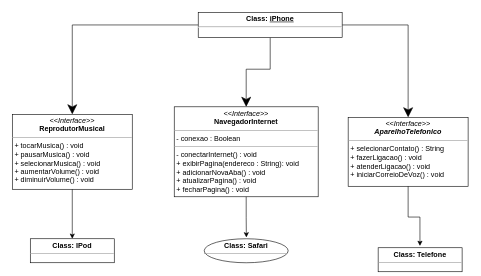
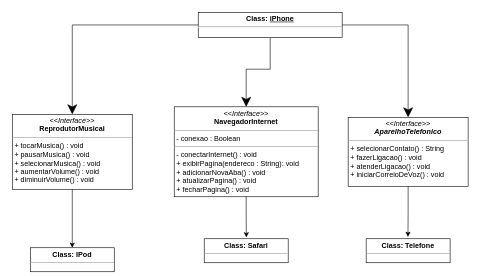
  <mxCell id="0" />
  <mxCell id="1" parent="0" />
  <mxCell id="2" value="&lt;p style=&quot;margin:0px;margin-top:4px;text-align:center;&quot;&gt;&lt;i&gt;&amp;lt;&amp;lt;Interface&amp;gt;&amp;gt;&lt;/i&gt;&lt;br&gt;&lt;b&gt;ReprodutorMusical&lt;/b&gt;&lt;/p&gt;&lt;hr size=&quot;1&quot;&gt;&lt;p style=&quot;margin:0px;margin-left:4px;&quot;&gt;&lt;/p&gt;&lt;p style=&quot;margin:0px;margin-left:4px;&quot;&gt;+ tocarMusica() : void&lt;br&gt;+ pausarMusica() : void&lt;/p&gt;&lt;p style=&quot;margin:0px;margin-left:4px;&quot;&gt;+ selecionarMusica() : void&lt;/p&gt;&lt;p style=&quot;margin:0px;margin-left:4px;&quot;&gt;+ aumentarVolume() : void&lt;/p&gt;&lt;p style=&quot;margin:0px;margin-left:4px;&quot;&gt;+ diminuirVolume() : void&lt;/p&gt;" style="verticalAlign=top;align=left;overflow=fill;fontSize=12;fontFamily=Helvetica;html=1;whiteSpace=wrap;flipV=0;flipH=1;" vertex="1" parent="1"><mxGeometry x="20" y="190" width="200" height="125" as="geometry" /></mxCell>
  <mxCell id="3" value="&lt;p style=&quot;margin:0px;margin-top:4px;text-align:center;&quot;&gt;&lt;i&gt;&amp;lt;&amp;lt;Interface&amp;gt;&amp;gt;&lt;br&gt;&lt;/i&gt;&lt;i style=&quot;background-color: initial;&quot;&gt;&lt;b&gt;AparelhoTelefonico&lt;/b&gt;&lt;/i&gt;&lt;/p&gt;&lt;hr size=&quot;1&quot;&gt;&lt;p style=&quot;margin:0px;margin-left:4px;&quot;&gt;+ selecionarContato() : String&lt;br&gt;+ fazerLigacao() : void&lt;/p&gt;&lt;p style=&quot;margin:0px;margin-left:4px;&quot;&gt;+ atenderLigacao() : void&lt;/p&gt;&lt;p style=&quot;margin:0px;margin-left:4px;&quot;&gt;+ iniciarCorreioDeVoz() : void&lt;/p&gt;" style="verticalAlign=top;align=left;overflow=fill;fontSize=12;fontFamily=Helvetica;html=1;whiteSpace=wrap;flipV=0;flipH=1;" vertex="1" parent="1"><mxGeometry x="580" y="195" width="200" height="115" as="geometry" /></mxCell>
  <mxCell id="4" value="&lt;p style=&quot;margin:0px;margin-top:4px;text-align:center;&quot;&gt;&lt;i&gt;&amp;lt;&amp;lt;Interface&amp;gt;&amp;gt;&lt;/i&gt;&lt;br&gt;&lt;b&gt;NavegadorInternet&lt;/b&gt;&lt;/p&gt;&lt;hr size=&quot;1&quot;&gt;&lt;p style=&quot;margin:0px;margin-left:4px;&quot;&gt;- conexao : Boolean&lt;br&gt;&lt;/p&gt;&lt;hr size=&quot;1&quot;&gt;&lt;p style=&quot;margin:0px;margin-left:4px;&quot;&gt;- conectarInternet() : void&lt;br&gt;+ exibirPagina(endereco : String): void&lt;/p&gt;&lt;p style=&quot;margin:0px;margin-left:4px;&quot;&gt;+ adicionarNovaAba() : void&lt;/p&gt;&lt;p style=&quot;margin:0px;margin-left:4px;&quot;&gt;+ atualizarPagina() : void&lt;/p&gt;&lt;p style=&quot;margin:0px;margin-left:4px;&quot;&gt;+ fecharPagina() : void&lt;/p&gt;" style="verticalAlign=top;align=left;overflow=fill;fontSize=12;fontFamily=Helvetica;html=1;whiteSpace=wrap;flipV=0;flipH=1;" vertex="1" parent="1"><mxGeometry x="290" y="177.5" width="240" height="150" as="geometry" /></mxCell>
  <mxCell id="5" style="edgeStyle=orthogonalEdgeStyle;rounded=0;orthogonalLoop=1;jettySize=auto;html=1;startSize=14;endSize=14;" edge="1" parent="1" source="8" target="2"><mxGeometry relative="1" as="geometry" /></mxCell>
  <mxCell id="6" style="edgeStyle=orthogonalEdgeStyle;rounded=0;orthogonalLoop=1;jettySize=auto;html=1;startSize=14;endSize=14;" edge="1" parent="1" source="8" target="3"><mxGeometry relative="1" as="geometry" /></mxCell>
  <mxCell id="7" style="edgeStyle=orthogonalEdgeStyle;rounded=0;orthogonalLoop=1;jettySize=auto;html=1;startSize=14;endSize=14;" edge="1" parent="1" source="8" target="4"><mxGeometry relative="1" as="geometry" /></mxCell>
  <mxCell id="8" value="&lt;p style=&quot;margin: 4px 0px 0px; text-align: center;&quot;&gt;&lt;b style=&quot;&quot;&gt;Class:&amp;nbsp;&lt;u&gt;iPhone&lt;/u&gt;&lt;/b&gt;&lt;/p&gt;&lt;hr&gt;&lt;p style=&quot;margin:0px;margin-left:8px;&quot;&gt;&lt;br&gt;&lt;/p&gt;" style="verticalAlign=top;align=left;overflow=fill;fontSize=12;fontFamily=Helvetica;html=1;whiteSpace=wrap;" vertex="1" parent="1"><mxGeometry x="330" y="20" width="240" height="42" as="geometry" /></mxCell>
- <mxCell id="9" value="&lt;p style=&quot;margin:0px;margin-top:4px;text-align:center;&quot;&gt;&lt;b&gt;Class: IPod&lt;/b&gt;&lt;/p&gt;&lt;hr size=&quot;1&quot;&gt;&lt;div style=&quot;height:2px;&quot;&gt;&lt;/div&gt;" style="verticalAlign=top;align=left;overflow=fill;fontSize=12;fontFamily=Helvetica;html=1;whiteSpace=wrap;" vertex="1" parent="1"><mxGeometry x="50" y="397.5" width="140" height="40" as="geometry" /></mxCell>
- <mxCell id="10" value="&lt;p style=&quot;margin:0px;margin-top:4px;text-align:center;&quot;&gt;&lt;b&gt;Class: Safari&lt;/b&gt;&lt;/p&gt;&lt;hr size=&quot;1&quot;&gt;&lt;div style=&quot;height:2px;&quot;&gt;&lt;/div&gt;" style="ellipse;verticalAlign=top;align=left;overflow=fill;fontSize=12;fontFamily=Helvetica;html=1;whiteSpace=wrap;" vertex="1" parent="1"><mxGeometry x="340" y="397.5" width="140" height="40" as="geometry" /></mxCell>
- <mxCell id="11" value="&lt;p style=&quot;margin:0px;margin-top:4px;text-align:center;&quot;&gt;&lt;b&gt;Class: Telefone&lt;/b&gt;&lt;/p&gt;&lt;hr size=&quot;1&quot;&gt;&lt;div style=&quot;height:2px;&quot;&gt;&lt;/div&gt;" style="verticalAlign=top;align=left;overflow=fill;fontSize=12;fontFamily=Helvetica;html=1;whiteSpace=wrap;" vertex="1" parent="1"><mxGeometry x="630" y="412.5" width="140" height="40" as="geometry" /></mxCell>
+ <mxCell id="9" value="&lt;p style=&quot;margin:0px;margin-top:4px;text-align:center;&quot;&gt;&lt;b&gt;Class: IPod&lt;/b&gt;&lt;/p&gt;&lt;hr size=&quot;1&quot;&gt;&lt;div style=&quot;height:2px;&quot;&gt;&lt;/div&gt;" style="verticalAlign=top;align=left;overflow=fill;fontSize=12;fontFamily=Helvetica;html=1;whiteSpace=wrap;" vertex="1" parent="1"><mxGeometry x="50" y="412.5" width="140" height="40" as="geometry" /></mxCell>
+ <mxCell id="10" value="&lt;p style=&quot;margin:0px;margin-top:4px;text-align:center;&quot;&gt;&lt;b&gt;Class: Safari&lt;/b&gt;&lt;/p&gt;&lt;hr size=&quot;1&quot;&gt;&lt;div style=&quot;height:2px;&quot;&gt;&lt;/div&gt;" style="verticalAlign=top;align=left;overflow=fill;fontSize=12;fontFamily=Helvetica;html=1;whiteSpace=wrap;" vertex="1" parent="1"><mxGeometry x="340" y="397.5" width="140" height="40" as="geometry" /></mxCell>
+ <mxCell id="11" value="&lt;p style=&quot;margin:0px;margin-top:4px;text-align:center;&quot;&gt;&lt;b&gt;Class: Telefone&lt;/b&gt;&lt;/p&gt;&lt;hr size=&quot;1&quot;&gt;&lt;div style=&quot;height:2px;&quot;&gt;&lt;/div&gt;" style="verticalAlign=top;align=left;overflow=fill;fontSize=12;fontFamily=Helvetica;html=1;whiteSpace=wrap;" vertex="1" parent="1"><mxGeometry x="610" y="397.5" width="140" height="40" as="geometry" /></mxCell>
  <mxCell id="12" style="edgeStyle=orthogonalEdgeStyle;rounded=0;orthogonalLoop=1;jettySize=auto;html=1;entryX=0.502;entryY=-0.056;entryDx=0;entryDy=0;entryPerimeter=0;" edge="1" parent="1" source="4" target="10"><mxGeometry relative="1" as="geometry"><mxPoint x="410" y="370" as="targetPoint" /></mxGeometry></mxCell>
  <mxCell id="13" style="edgeStyle=orthogonalEdgeStyle;rounded=0;orthogonalLoop=1;jettySize=auto;html=1;entryX=0.498;entryY=-0.076;entryDx=0;entryDy=0;entryPerimeter=0;" edge="1" parent="1" source="3" target="11"><mxGeometry relative="1" as="geometry" /></mxCell>
  <mxCell id="14" style="edgeStyle=orthogonalEdgeStyle;rounded=0;orthogonalLoop=1;jettySize=auto;html=1;" edge="1" parent="1" source="2" target="9"><mxGeometry relative="1" as="geometry" /></mxCell>
